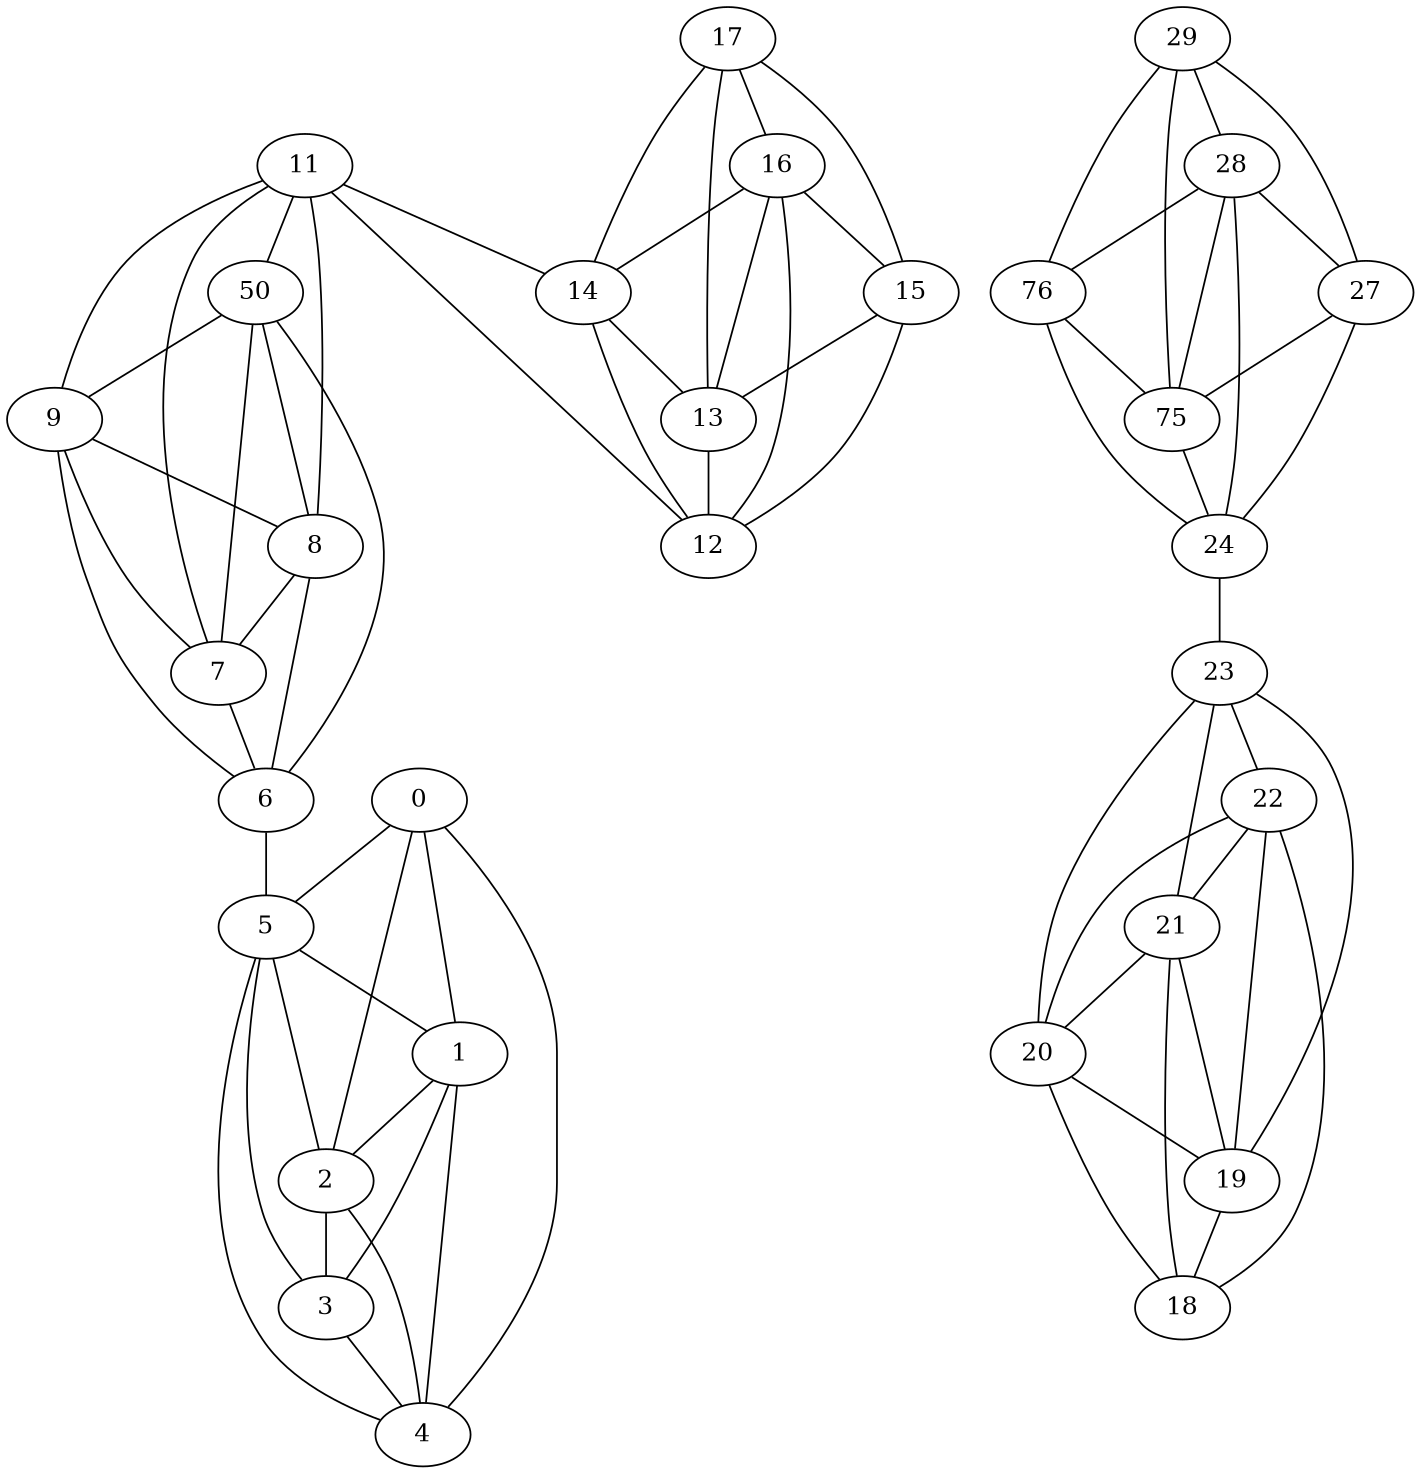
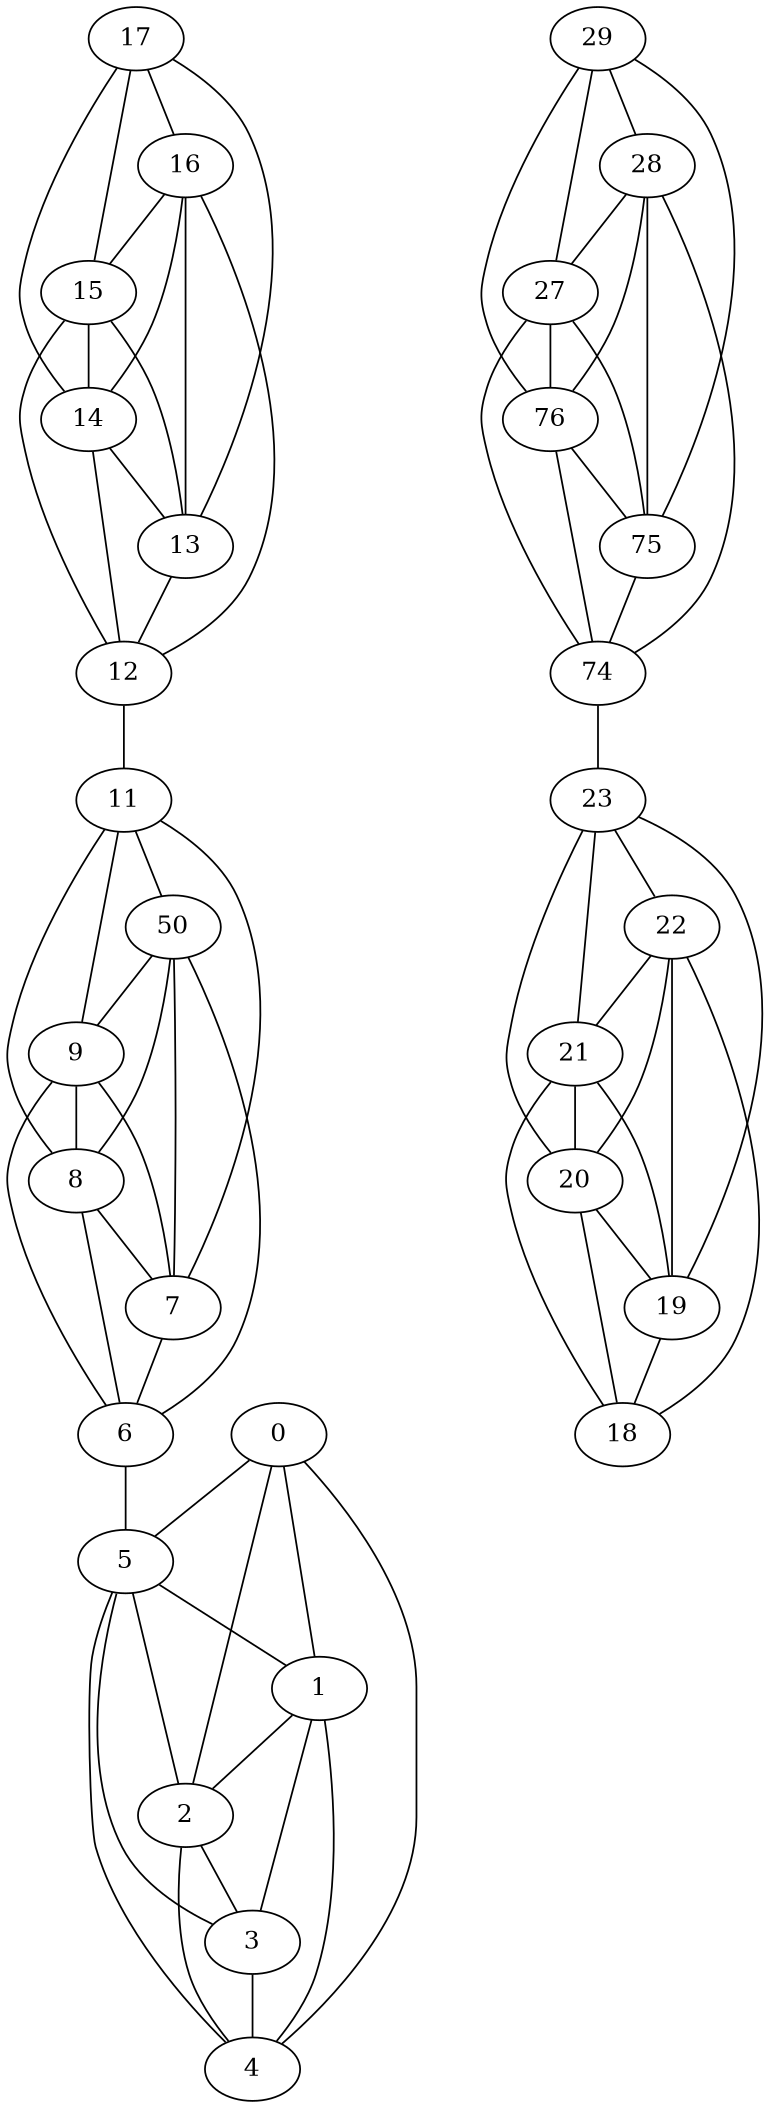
  graph {
    n1 [label=0]
    n2 [label=1]
    n3 [label=2]
    n4 [label=4]
    n5 [label=5]
    n6 [label=3]
    n7 [label=6]
    n8 [label=7]
    n9 [label=8]
    n10 [label=9]
    n11 [label=50]
    n12 [label=11]
    n13 [label=12]
    n14 [label=13]
    n15 [label=14]
    n16 [label=15]
    n17 [label=16]
    n18 [label=17]
    n19 [label=18]
    n20 [label=19]
    n21 [label=20]
    n22 [label=21]
    n23 [label=22]
    n24 [label=23]
-   n25 [label=24]
+   n25 [label=74]
    n26 [label=75]
    n27 [label=76]
    n28 [label=27]
    n29 [label=28]
    n30 [label=29]
    n1 -- n2
    n1 -- n3
    n1 -- n4
    n1 -- n5
    n2 -- n3
    n2 -- n4
    n2 -- n6
    n3 -- n4
    n3 -- n6
    n5 -- n2
    n5 -- n3
    n5 -- n4
    n5 -- n6
    n6 -- n4
    n7 -- n5
    n8 -- n7
    n9 -- n7
    n9 -- n8
    n10 -- n7
    n10 -- n8
    n10 -- n9
    n11 -- n7
    n11 -- n8
    n11 -- n9
    n11 -- n10
    n12 -- n8
    n12 -- n9
    n12 -- n10
    n12 -- n11
    n13 -- n12
    n14 -- n13
    n15 -- n13
    n15 -- n14
    n16 -- n13
    n16 -- n14
-   n12 -- n15
+   n16 -- n15
    n17 -- n13
    n17 -- n14
    n17 -- n15
    n17 -- n16
    n18 -- n14
    n18 -- n15
    n18 -- n16
    n18 -- n17
    n20 -- n19
    n21 -- n19
    n21 -- n20
    n22 -- n19
    n22 -- n20
    n22 -- n21
    n23 -- n19
    n23 -- n20
    n23 -- n21
    n23 -- n22
    n24 -- n20
    n24 -- n21
    n24 -- n22
    n24 -- n23
    n25 -- n24
    n26 -- n25
    n27 -- n25
    n27 -- n26
    n28 -- n25
    n28 -- n26
+   n28 -- n27
    n29 -- n25
    n29 -- n26
    n29 -- n27
    n29 -- n28
    n30 -- n26
    n30 -- n27
    n30 -- n28
    n30 -- n29
  }
